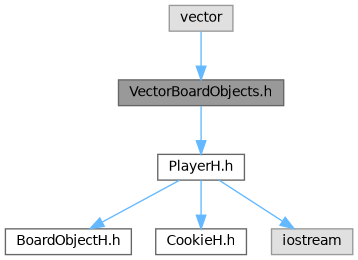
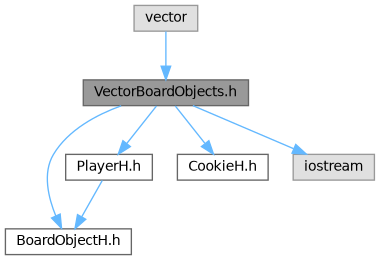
  digraph {
    node [color=grey40 fillcolor=white fontname=Helvetica fontsize=10 shape=box style=filled]
    edge [color=steelblue1 fontname=Helvetica fontsize=10 labelfontname=Helvetica labelfontsize=10 style=solid]
    n1 [color=gray40 fillcolor=grey60 fontcolor=black height=0.2 label="VectorBoardObjects.h" width=0.4]
    n2 [height=0.2 label="BoardObjectH.h" width=0.4]
    n3 [height=0.2 label="PlayerH.h" width=0.4]
    n4 [height=0.2 label="CookieH.h" width=0.4]
    n5 [color=grey60 fillcolor="#E0E0E0" height=0.2 label=vector width=0.4]
    n6 [color=grey60 fillcolor="#E0E0E0" height=0.2 label=iostream width=0.4]
+   n1 -> n2
    n1 -> n3
-   n3 -> n4
+   n1 -> n4
    n3 -> n2
-   n3 -> n6
+   n1 -> n6
    n5 -> n1
  }
